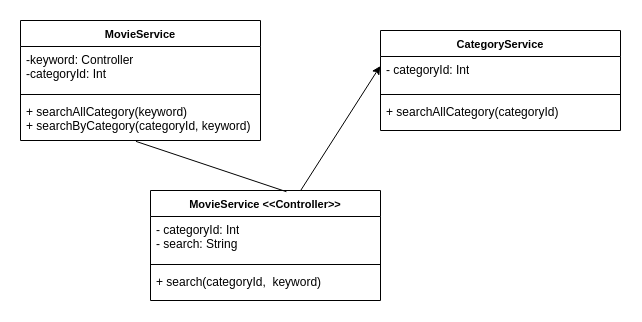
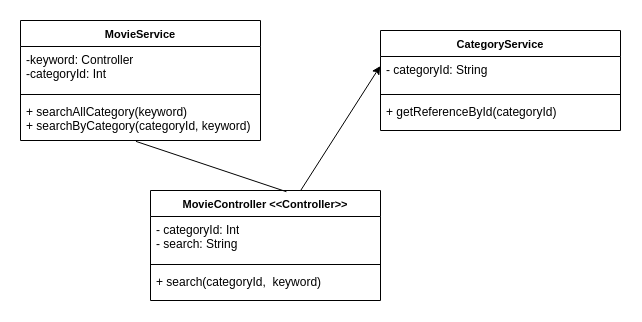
  <mxCell id="0" />
  <mxCell id="1" parent="0" />
- <mxCell id="2" value="&lt;font style=&quot;font-size: 11px;&quot;&gt;MovieService&amp;nbsp;&lt;/font&gt;&lt;span style=&quot;font-size: 11px; background-color: initial;&quot;&gt;&amp;lt;&amp;lt;Controller&amp;gt;&amp;gt;&lt;/span&gt;" style="swimlane;fontStyle=1;align=center;verticalAlign=top;childLayout=stackLayout;horizontal=1;startSize=26;horizontalStack=0;resizeParent=1;resizeParentMax=0;resizeLast=0;collapsible=1;marginBottom=0;whiteSpace=wrap;html=1;" vertex="1" parent="1"><mxGeometry x="150" y="190" width="230" height="110" as="geometry" /></mxCell>
+ <mxCell id="2" value="&lt;font style=&quot;font-size: 11px;&quot;&gt;MovieController&amp;nbsp;&lt;/font&gt;&lt;span style=&quot;font-size: 11px; background-color: initial;&quot;&gt;&amp;lt;&amp;lt;Controller&amp;gt;&amp;gt;&lt;/span&gt;" style="swimlane;fontStyle=1;align=center;verticalAlign=top;childLayout=stackLayout;horizontal=1;startSize=26;horizontalStack=0;resizeParent=1;resizeParentMax=0;resizeLast=0;collapsible=1;marginBottom=0;whiteSpace=wrap;html=1;" vertex="1" parent="1"><mxGeometry x="150" y="190" width="230" height="110" as="geometry" /></mxCell>
  <mxCell id="3" value="- categoryId: Int&lt;div&gt;- search: String&lt;/div&gt;" style="text;strokeColor=none;fillColor=none;align=left;verticalAlign=top;spacingLeft=4;spacingRight=4;overflow=hidden;rotatable=0;points=[[0,0.5],[1,0.5]];portConstraint=eastwest;whiteSpace=wrap;html=1;" vertex="1" parent="2"><mxGeometry y="26" width="230" height="44" as="geometry" /></mxCell>
  <mxCell id="4" value="" style="line;strokeWidth=1;fillColor=none;align=left;verticalAlign=middle;spacingTop=-1;spacingLeft=3;spacingRight=3;rotatable=0;labelPosition=right;points=[];portConstraint=eastwest;strokeColor=inherit;" vertex="1" parent="2"><mxGeometry y="70" width="230" height="8" as="geometry" /></mxCell>
  <mxCell id="5" value="+ search(categoryId,&amp;nbsp; keyword)" style="text;strokeColor=none;fillColor=none;align=left;verticalAlign=top;spacingLeft=4;spacingRight=4;overflow=hidden;rotatable=0;points=[[0,0.5],[1,0.5]];portConstraint=eastwest;whiteSpace=wrap;html=1;" vertex="1" parent="2"><mxGeometry y="78" width="230" height="32" as="geometry" /></mxCell>
  <mxCell id="6" value="&lt;span style=&quot;font-size: 11px;&quot;&gt;CategoryService&lt;/span&gt;" style="swimlane;fontStyle=1;align=center;verticalAlign=top;childLayout=stackLayout;horizontal=1;startSize=26;horizontalStack=0;resizeParent=1;resizeParentMax=0;resizeLast=0;collapsible=1;marginBottom=0;whiteSpace=wrap;html=1;" vertex="1" parent="1"><mxGeometry x="380" y="30" width="240" height="100" as="geometry" /></mxCell>
- <mxCell id="7" value="- categoryId: Int" style="text;strokeColor=none;fillColor=none;align=left;verticalAlign=top;spacingLeft=4;spacingRight=4;overflow=hidden;rotatable=0;points=[[0,0.5],[1,0.5]];portConstraint=eastwest;whiteSpace=wrap;html=1;" vertex="1" parent="6"><mxGeometry y="26" width="240" height="34" as="geometry" /></mxCell>
+ <mxCell id="7" value="- categoryId: String" style="text;strokeColor=none;fillColor=none;align=left;verticalAlign=top;spacingLeft=4;spacingRight=4;overflow=hidden;rotatable=0;points=[[0,0.5],[1,0.5]];portConstraint=eastwest;whiteSpace=wrap;html=1;" vertex="1" parent="6"><mxGeometry y="26" width="240" height="34" as="geometry" /></mxCell>
  <mxCell id="8" value="" style="line;strokeWidth=1;fillColor=none;align=left;verticalAlign=middle;spacingTop=-1;spacingLeft=3;spacingRight=3;rotatable=0;labelPosition=right;points=[];portConstraint=eastwest;strokeColor=inherit;" vertex="1" parent="6"><mxGeometry y="60" width="240" height="8" as="geometry" /></mxCell>
- <mxCell id="9" value="+ searchAllCategory(categoryId)" style="text;strokeColor=none;fillColor=none;align=left;verticalAlign=top;spacingLeft=4;spacingRight=4;overflow=hidden;rotatable=0;points=[[0,0.5],[1,0.5]];portConstraint=eastwest;whiteSpace=wrap;html=1;" vertex="1" parent="6"><mxGeometry y="68" width="240" height="32" as="geometry" /></mxCell>
+ <mxCell id="9" value="+ getReferenceById(categoryId)" style="text;strokeColor=none;fillColor=none;align=left;verticalAlign=top;spacingLeft=4;spacingRight=4;overflow=hidden;rotatable=0;points=[[0,0.5],[1,0.5]];portConstraint=eastwest;whiteSpace=wrap;html=1;" vertex="1" parent="6"><mxGeometry y="68" width="240" height="32" as="geometry" /></mxCell>
  <mxCell id="10" value="" style="endArrow=classic;html=1;rounded=0;entryX=-0.001;entryY=0.281;entryDx=0;entryDy=0;entryPerimeter=0;" edge="1" parent="1" source="2" target="7"><mxGeometry width="50" height="50" relative="1" as="geometry"><mxPoint x="260" y="140" as="sourcePoint" /><mxPoint x="186" y="100" as="targetPoint" /></mxGeometry></mxCell>
  <mxCell id="11" value="&lt;span style=&quot;font-size: 11px;&quot;&gt;MovieService&lt;/span&gt;" style="swimlane;fontStyle=1;align=center;verticalAlign=top;childLayout=stackLayout;horizontal=1;startSize=26;horizontalStack=0;resizeParent=1;resizeParentMax=0;resizeLast=0;collapsible=1;marginBottom=0;whiteSpace=wrap;html=1;" vertex="1" parent="1"><mxGeometry x="20" y="20" width="240" height="120" as="geometry" /></mxCell>
  <mxCell id="12" value="&lt;div&gt;-keyword: Controller&lt;/div&gt;&lt;div&gt;-categoryId: Int&lt;/div&gt;" style="text;strokeColor=none;fillColor=none;align=left;verticalAlign=top;spacingLeft=4;spacingRight=4;overflow=hidden;rotatable=0;points=[[0,0.5],[1,0.5]];portConstraint=eastwest;whiteSpace=wrap;html=1;" vertex="1" parent="11"><mxGeometry y="26" width="240" height="44" as="geometry" /></mxCell>
  <mxCell id="13" value="" style="line;strokeWidth=1;fillColor=none;align=left;verticalAlign=middle;spacingTop=-1;spacingLeft=3;spacingRight=3;rotatable=0;labelPosition=right;points=[];portConstraint=eastwest;strokeColor=inherit;" vertex="1" parent="11"><mxGeometry y="70" width="240" height="8" as="geometry" /></mxCell>
  <mxCell id="14" value="+ searchAllCategory(keyword)&lt;div&gt;+ searchByCategory(categoryId, keyword)&lt;/div&gt;" style="text;strokeColor=none;fillColor=none;align=left;verticalAlign=top;spacingLeft=4;spacingRight=4;overflow=hidden;rotatable=0;points=[[0,0.5],[1,0.5]];portConstraint=eastwest;whiteSpace=wrap;html=1;" vertex="1" parent="11"><mxGeometry y="78" width="240" height="42" as="geometry" /></mxCell>
  <mxCell id="15" value="" style="endArrow=none;html=1;rounded=0;exitX=0.591;exitY=0.011;exitDx=0;exitDy=0;entryX=0.481;entryY=1.021;entryDx=0;entryDy=0;entryPerimeter=0;exitPerimeter=0;" edge="1" parent="1" source="2" target="14"><mxGeometry width="50" height="50" relative="1" as="geometry"><mxPoint x="330" y="170" as="sourcePoint" /><mxPoint x="190" y="100" as="targetPoint" /></mxGeometry></mxCell>
